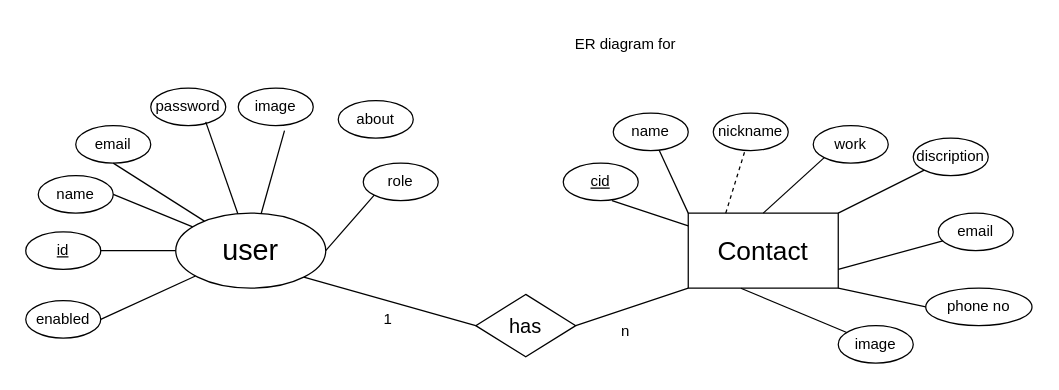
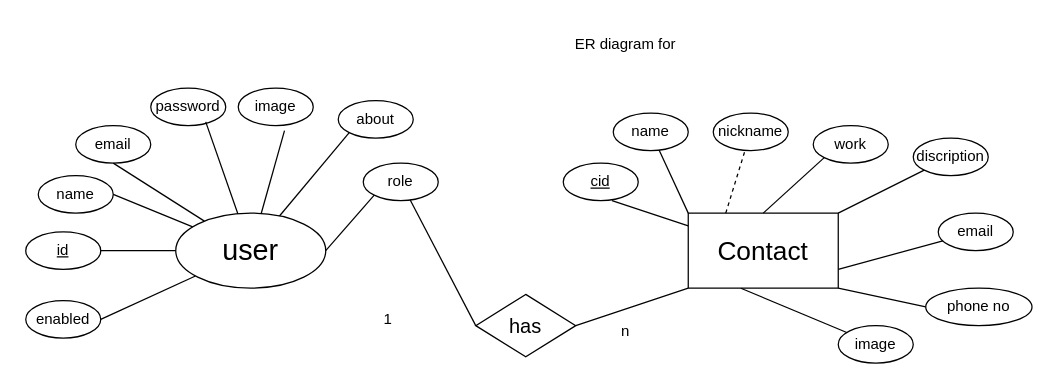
  <mxCell id="0" />
  <mxCell id="1" parent="0" />
  <mxCell id="2" value="&lt;font style=&quot;font-size: 23px;&quot;&gt;user&lt;/font&gt;" style="ellipse;whiteSpace=wrap;html=1;" vertex="1" parent="1"><mxGeometry x="140" y="170" width="120" height="60" as="geometry" /></mxCell>
  <mxCell id="3" value="&lt;font style=&quot;font-size: 21px;&quot;&gt;Contact&lt;/font&gt;" style="rounded=0;whiteSpace=wrap;html=1;" vertex="1" parent="1"><mxGeometry x="550" y="170" width="120" height="60" as="geometry" /></mxCell>
  <mxCell id="4" value="&lt;u&gt;id&lt;/u&gt;" style="ellipse;whiteSpace=wrap;html=1;" vertex="1" parent="1"><mxGeometry x="20" y="185" width="60" height="30" as="geometry" /></mxCell>
  <mxCell id="5" value="name" style="ellipse;whiteSpace=wrap;html=1;" vertex="1" parent="1"><mxGeometry y="140" width="60" height="30" as="geometry" x="30" /></mxCell>
  <mxCell id="6" value="email&lt;span style=&quot;color: rgba(0, 0, 0, 0); font-family: monospace; font-size: 0px; text-align: start; text-wrap: nowrap;&quot;&gt;%3CmxGraphModel%3E%3Croot%3E%3CmxCell%20id%3D%220%22%2F%3E%3CmxCell%20id%3D%221%22%20parent%3D%220%22%2F%3E%3CmxCell%20id%3D%222%22%20value%3D%22name%22%20style%3D%22ellipse%3BwhiteSpace%3Dwrap%3Bhtml%3D1%3B%22%20vertex%3D%221%22%20parent%3D%221%22%3E%3CmxGeometry%20y%3D%22190%22%20width%3D%2260%22%20height%3D%2230%22%20as%3D%22geometry%22%2F%3E%3C%2FmxCell%3E%3C%2Froot%3E%3C%2FmxGraphModel%3E&lt;/span&gt;" style="ellipse;whiteSpace=wrap;html=1;" vertex="1" parent="1"><mxGeometry x="60" y="100" width="60" height="30" as="geometry" /></mxCell>
  <mxCell id="7" value="password&lt;span style=&quot;color: rgba(0, 0, 0, 0); font-family: monospace; font-size: 0px; text-align: start; text-wrap: nowrap;&quot;&gt;%3CmxGraphModel%3E%3Croot%3E%3CmxCell%20id%3D%220%22%2F%3E%3CmxCell%20id%3D%221%22%20parent%3D%220%22%2F%3E%3CmxCell%20id%3D%222%22%20value%3D%22name%22%20style%3D%22ellipse%3BwhiteSpace%3Dwrap%3Bhtml%3D1%3B%22%20vertex%3D%221%22%20parent%3D%221%22%3E%3CmxGeometry%20y%3D%22190%22%20width%3D%2260%22%20height%3D%2230%22%20as%3D%22geometry%22%2F%3E%3C%2FmxCell%3E%3C%2Froot%3E%3C%2FmxGraphModel%3E&lt;/span&gt;" style="ellipse;whiteSpace=wrap;html=1;" vertex="1" parent="1"><mxGeometry x="120" y="70" width="60" height="30" as="geometry" /></mxCell>
  <mxCell id="8" value="image&lt;span style=&quot;color: rgba(0, 0, 0, 0); font-family: monospace; font-size: 0px; text-align: start; text-wrap: nowrap;&quot;&gt;%3CmxGraphModel%3E%3Croot%3E%3CmxCell%20id%3D%220%22%2F%3E%3CmxCell%20id%3D%221%22%20parent%3D%220%22%2F%3E%3CmxCell%20id%3D%222%22%20value%3D%22name%22%20style%3D%22ellipse%3BwhiteSpace%3Dwrap%3Bhtml%3D1%3B%22%20vertex%3D%221%22%20parent%3D%221%22%3E%3CmxGeometry%20y%3D%22190%22%20width%3D%2260%22%20height%3D%2230%22%20as%3D%22geometry%22%2F%3E%3C%2FmxCell%3E%3C%2Froot%3E%3C%2FmxGraphModel%3E&lt;/span&gt;" style="ellipse;whiteSpace=wrap;html=1;" vertex="1" parent="1"><mxGeometry x="190" y="70" width="60" height="30" as="geometry" /></mxCell>
  <mxCell id="9" value="about" style="ellipse;whiteSpace=wrap;html=1;" vertex="1" parent="1"><mxGeometry x="270" y="80" width="60" height="30" as="geometry" /></mxCell>
  <mxCell id="10" value="role" style="ellipse;whiteSpace=wrap;html=1;" vertex="1" parent="1"><mxGeometry x="290" y="130" width="60" height="30" as="geometry" /></mxCell>
  <mxCell id="11" value="enabled" style="ellipse;whiteSpace=wrap;html=1;" vertex="1" parent="1"><mxGeometry x="20" y="240" width="60" height="30" as="geometry" /></mxCell>
  <mxCell id="12" value="" style="endArrow=none;html=1;rounded=0;exitX=1;exitY=0.5;exitDx=0;exitDy=0;entryX=0;entryY=1;entryDx=0;entryDy=0;" edge="1" parent="1" source="2" target="10"><mxGeometry width="50" height="50" relative="1" as="geometry"><mxPoint x="420" y="200" as="sourcePoint" /><mxPoint x="470" y="150" as="targetPoint" /></mxGeometry></mxCell>
+ <mxCell id="13" value="" style="endArrow=none;html=1;rounded=0;entryX=0;entryY=1;entryDx=0;entryDy=0;" edge="1" parent="1" source="2" target="9"><mxGeometry width="50" height="50" relative="1" as="geometry"><mxPoint x="270" y="210" as="sourcePoint" /><mxPoint x="309" y="166" as="targetPoint" /></mxGeometry></mxCell>
  <mxCell id="14" value="" style="endArrow=none;html=1;rounded=0;entryX=0.617;entryY=1.133;entryDx=0;entryDy=0;entryPerimeter=0;" edge="1" parent="1" source="2" target="8"><mxGeometry width="50" height="50" relative="1" as="geometry"><mxPoint x="280" y="220" as="sourcePoint" /><mxPoint x="319" y="176" as="targetPoint" /></mxGeometry></mxCell>
  <mxCell id="15" value="" style="endArrow=none;html=1;rounded=0;entryX=0.733;entryY=0.9;entryDx=0;entryDy=0;entryPerimeter=0;" edge="1" parent="1" source="2" target="7"><mxGeometry width="50" height="50" relative="1" as="geometry"><mxPoint x="290" y="230" as="sourcePoint" /><mxPoint x="329" y="186" as="targetPoint" /></mxGeometry></mxCell>
  <mxCell id="16" value="" style="endArrow=none;html=1;rounded=0;entryX=0.5;entryY=1;entryDx=0;entryDy=0;" edge="1" parent="1" source="2" target="6"><mxGeometry width="50" height="50" relative="1" as="geometry"><mxPoint x="300" y="240" as="sourcePoint" /><mxPoint x="339" y="196" as="targetPoint" /></mxGeometry></mxCell>
  <mxCell id="17" value="" style="endArrow=none;html=1;rounded=0;entryX=1;entryY=0.5;entryDx=0;entryDy=0;" edge="1" parent="1" source="2" target="5"><mxGeometry width="50" height="50" relative="1" as="geometry"><mxPoint x="310" y="250" as="sourcePoint" /><mxPoint x="349" y="206" as="targetPoint" /></mxGeometry></mxCell>
  <mxCell id="18" value="" style="endArrow=none;html=1;rounded=0;" edge="1" parent="1" source="2" target="4"><mxGeometry width="50" height="50" relative="1" as="geometry"><mxPoint x="320" y="260" as="sourcePoint" /><mxPoint x="359" y="216" as="targetPoint" /></mxGeometry></mxCell>
  <mxCell id="19" value="" style="endArrow=none;html=1;rounded=0;exitX=1;exitY=0.5;exitDx=0;exitDy=0;" edge="1" parent="1" source="11" target="2"><mxGeometry width="50" height="50" relative="1" as="geometry"><mxPoint x="330" y="270" as="sourcePoint" /><mxPoint x="369" y="226" as="targetPoint" /></mxGeometry></mxCell>
  <mxCell id="20" value="&lt;u&gt;cid&lt;/u&gt;" style="ellipse;whiteSpace=wrap;html=1;" vertex="1" parent="1"><mxGeometry x="450" y="130" width="60" height="30" as="geometry" /></mxCell>
  <mxCell id="21" value="discription&lt;span style=&quot;color: rgba(0, 0, 0, 0); font-family: monospace; font-size: 0px; text-align: start; text-wrap: nowrap;&quot;&gt;%3CmxGraphModel%3E%3Croot%3E%3CmxCell%20id%3D%220%22%2F%3E%3CmxCell%20id%3D%221%22%20parent%3D%220%22%2F%3E%3CmxCell%20id%3D%222%22%20value%3D%22role%22%20style%3D%22ellipse%3BwhiteSpace%3Dwrap%3Bhtml%3D1%3B%22%20vertex%3D%221%22%20parent%3D%221%22%3E%3CmxGeometry%20x%3D%22260%22%20y%3D%22180%22%20width%3D%2260%22%20height%3D%2230%22%20as%3D%22geometry%22%2F%3E%3C%2FmxCell%3E%3C%2Froot%3E%3C%2FmxGraphModel%3E&lt;/span&gt;&lt;span style=&quot;color: rgba(0, 0, 0, 0); font-family: monospace; font-size: 0px; text-align: start; text-wrap: nowrap;&quot;&gt;%3CmxGraphModel%3E%3Croot%3E%3CmxCell%20id%3D%220%22%2F%3E%3CmxCell%20id%3D%221%22%20parent%3D%220%22%2F%3E%3CmxCell%20id%3D%222%22%20value%3D%22role%22%20style%3D%22ellipse%3BwhiteSpace%3Dwrap%3Bhtml%3D1%3B%22%20vertex%3D%221%22%20parent%3D%221%22%3E%3CmxGeometry%20x%3D%22260%22%20y%3D%22180%22%20width%3D%2260%22%20height%3D%2230%22%20as%3D%22geometry%22%2F%3E%3C%2FmxCell%3E%3C%2Froot%3E%3C%2FmxGraphModel%3E&lt;/span&gt;&lt;span style=&quot;color: rgba(0, 0, 0, 0); font-family: monospace; font-size: 0px; text-align: start; text-wrap: nowrap;&quot;&gt;%3CmxGraphModel%3E%3Croot%3E%3CmxCell%20id%3D%220%22%2F%3E%3CmxCell%20id%3D%221%22%20parent%3D%220%22%2F%3E%3CmxCell%20id%3D%222%22%20value%3D%22role%22%20style%3D%22ellipse%3BwhiteSpace%3Dwrap%3Bhtml%3D1%3B%22%20vertex%3D%221%22%20parent%3D%221%22%3E%3CmxGeometry%20x%3D%22260%22%20y%3D%22180%22%20width%3D%2260%22%20height%3D%2230%22%20as%3D%22geometry%22%2F%3E%3C%2FmxCell%3E%3C%2Froot%3E%3C%2FmxGraphModel%3E&lt;/span&gt;" style="ellipse;whiteSpace=wrap;html=1;" vertex="1" parent="1"><mxGeometry x="730" y="110" width="60" height="30" as="geometry" /></mxCell>
  <mxCell id="22" value="work" style="ellipse;whiteSpace=wrap;html=1;" vertex="1" parent="1"><mxGeometry x="650" y="100" width="60" height="30" as="geometry" /></mxCell>
  <mxCell id="23" value="nickname" style="ellipse;whiteSpace=wrap;html=1;" vertex="1" parent="1"><mxGeometry x="570" y="90" width="60" height="30" as="geometry" /></mxCell>
  <mxCell id="24" value="name" style="ellipse;whiteSpace=wrap;html=1;" vertex="1" parent="1"><mxGeometry x="490" y="90" width="60" height="30" as="geometry" /></mxCell>
  <mxCell id="25" value="image" style="ellipse;whiteSpace=wrap;html=1;" vertex="1" parent="1"><mxGeometry x="670" y="260" width="60" height="30" as="geometry" /></mxCell>
  <mxCell id="26" value="phone no" style="ellipse;whiteSpace=wrap;html=1;" vertex="1" parent="1"><mxGeometry x="740" y="230" width="85" height="30" as="geometry" /></mxCell>
  <mxCell id="27" value="email" style="ellipse;whiteSpace=wrap;html=1;" vertex="1" parent="1"><mxGeometry x="750" y="170" width="60" height="30" as="geometry" /></mxCell>
  <mxCell id="28" value="" style="endArrow=none;html=1;rounded=0;entryX=0.65;entryY=1;entryDx=0;entryDy=0;entryPerimeter=0;" edge="1" parent="1" source="3" target="20"><mxGeometry width="50" height="50" relative="1" as="geometry"><mxPoint x="420" y="200" as="sourcePoint" /><mxPoint x="470" y="150" as="targetPoint" /></mxGeometry></mxCell>
  <mxCell id="29" value="" style="endArrow=none;html=1;rounded=0;exitX=0;exitY=0;exitDx=0;exitDy=0;" edge="1" parent="1" source="3" target="24"><mxGeometry width="50" height="50" relative="1" as="geometry"><mxPoint x="560" y="193" as="sourcePoint" /><mxPoint x="499" y="176" as="targetPoint" /></mxGeometry></mxCell>
  <mxCell id="30" value="" style="endArrow=none;html=1;rounded=0;exitX=0.25;exitY=0;exitDx=0;exitDy=0;dashed=1;" edge="1" parent="1" source="3" target="23"><mxGeometry width="50" height="50" relative="1" as="geometry"><mxPoint x="570" y="203" as="sourcePoint" /><mxPoint x="509" y="186" as="targetPoint" /></mxGeometry></mxCell>
  <mxCell id="31" value="" style="endArrow=none;html=1;rounded=0;entryX=0;entryY=1;entryDx=0;entryDy=0;exitX=0.5;exitY=0;exitDx=0;exitDy=0;" edge="1" parent="1" source="3" target="22"><mxGeometry width="50" height="50" relative="1" as="geometry"><mxPoint x="580" y="213" as="sourcePoint" /><mxPoint x="519" y="196" as="targetPoint" /></mxGeometry></mxCell>
  <mxCell id="32" value="" style="endArrow=none;html=1;rounded=0;" edge="1" parent="1" source="3" target="21"><mxGeometry width="50" height="50" relative="1" as="geometry"><mxPoint x="590" y="223" as="sourcePoint" /><mxPoint x="529" y="206" as="targetPoint" /></mxGeometry></mxCell>
  <mxCell id="33" value="" style="endArrow=none;html=1;rounded=0;entryX=1;entryY=0.75;entryDx=0;entryDy=0;" edge="1" parent="1" source="27" target="3"><mxGeometry width="50" height="50" relative="1" as="geometry"><mxPoint x="600" y="233" as="sourcePoint" /><mxPoint x="680" y="230" as="targetPoint" /></mxGeometry></mxCell>
  <mxCell id="34" value="" style="endArrow=none;html=1;rounded=0;entryX=0.351;entryY=1.002;entryDx=0;entryDy=0;entryPerimeter=0;" edge="1" parent="1" source="25" target="3"><mxGeometry width="50" height="50" relative="1" as="geometry"><mxPoint x="610" y="243" as="sourcePoint" /><mxPoint x="630" y="220" as="targetPoint" /></mxGeometry></mxCell>
  <mxCell id="35" value="" style="endArrow=none;html=1;rounded=0;entryX=1;entryY=1;entryDx=0;entryDy=0;exitX=0;exitY=0.5;exitDx=0;exitDy=0;" edge="1" parent="1" source="26" target="3"><mxGeometry width="50" height="50" relative="1" as="geometry"><mxPoint x="620" y="253" as="sourcePoint" /><mxPoint x="559" y="236" as="targetPoint" /></mxGeometry></mxCell>
  <mxCell id="36" value="&lt;font style=&quot;font-size: 16px;&quot;&gt;has&lt;/font&gt;" style="rhombus;whiteSpace=wrap;html=1;" vertex="1" parent="1"><mxGeometry x="380" y="235" width="80" height="50" as="geometry" /></mxCell>
- <mxCell id="37" value="" style="endArrow=none;html=1;rounded=0;exitX=0;exitY=0.5;exitDx=0;exitDy=0;entryX=1;entryY=1;entryDx=0;entryDy=0;" edge="1" parent="1" source="36" target="2"><mxGeometry width="50" height="50" relative="1" as="geometry"><mxPoint x="420" y="200" as="sourcePoint" /><mxPoint x="470" y="150" as="targetPoint" /></mxGeometry></mxCell>
+ <mxCell id="37" value="" style="endArrow=none;html=1;rounded=0;exitX=0;exitY=0.5;exitDx=0;exitDy=0;" edge="1" parent="1" source="36" target="10"><mxGeometry width="50" height="50" relative="1" as="geometry"><mxPoint x="420" y="200" as="sourcePoint" /><mxPoint x="470" y="150" as="targetPoint" /></mxGeometry></mxCell>
  <mxCell id="38" value="" style="endArrow=none;html=1;rounded=0;entryX=1;entryY=0.5;entryDx=0;entryDy=0;exitX=0;exitY=1;exitDx=0;exitDy=0;" edge="1" parent="1" source="3" target="36"><mxGeometry width="50" height="50" relative="1" as="geometry"><mxPoint x="630" y="263" as="sourcePoint" /><mxPoint x="569" y="246" as="targetPoint" /></mxGeometry></mxCell>
  <mxCell id="39" value="1" style="text;html=1;align=center;verticalAlign=middle;whiteSpace=wrap;rounded=0;" vertex="1" parent="1"><mxGeometry x="280" y="240" width="60" height="30" as="geometry" /></mxCell>
  <mxCell id="40" value="n" style="text;html=1;align=center;verticalAlign=middle;whiteSpace=wrap;rounded=0;" vertex="1" parent="1"><mxGeometry x="470" y="250" width="60" height="30" as="geometry" /></mxCell>
  <mxCell id="41" value="ER diagram for" style="text;html=1;align=center;verticalAlign=middle;whiteSpace=wrap;rounded=0;" vertex="1" parent="1"><mxGeometry x="300" y="20" width="400" height="30" as="geometry" /></mxCell>
